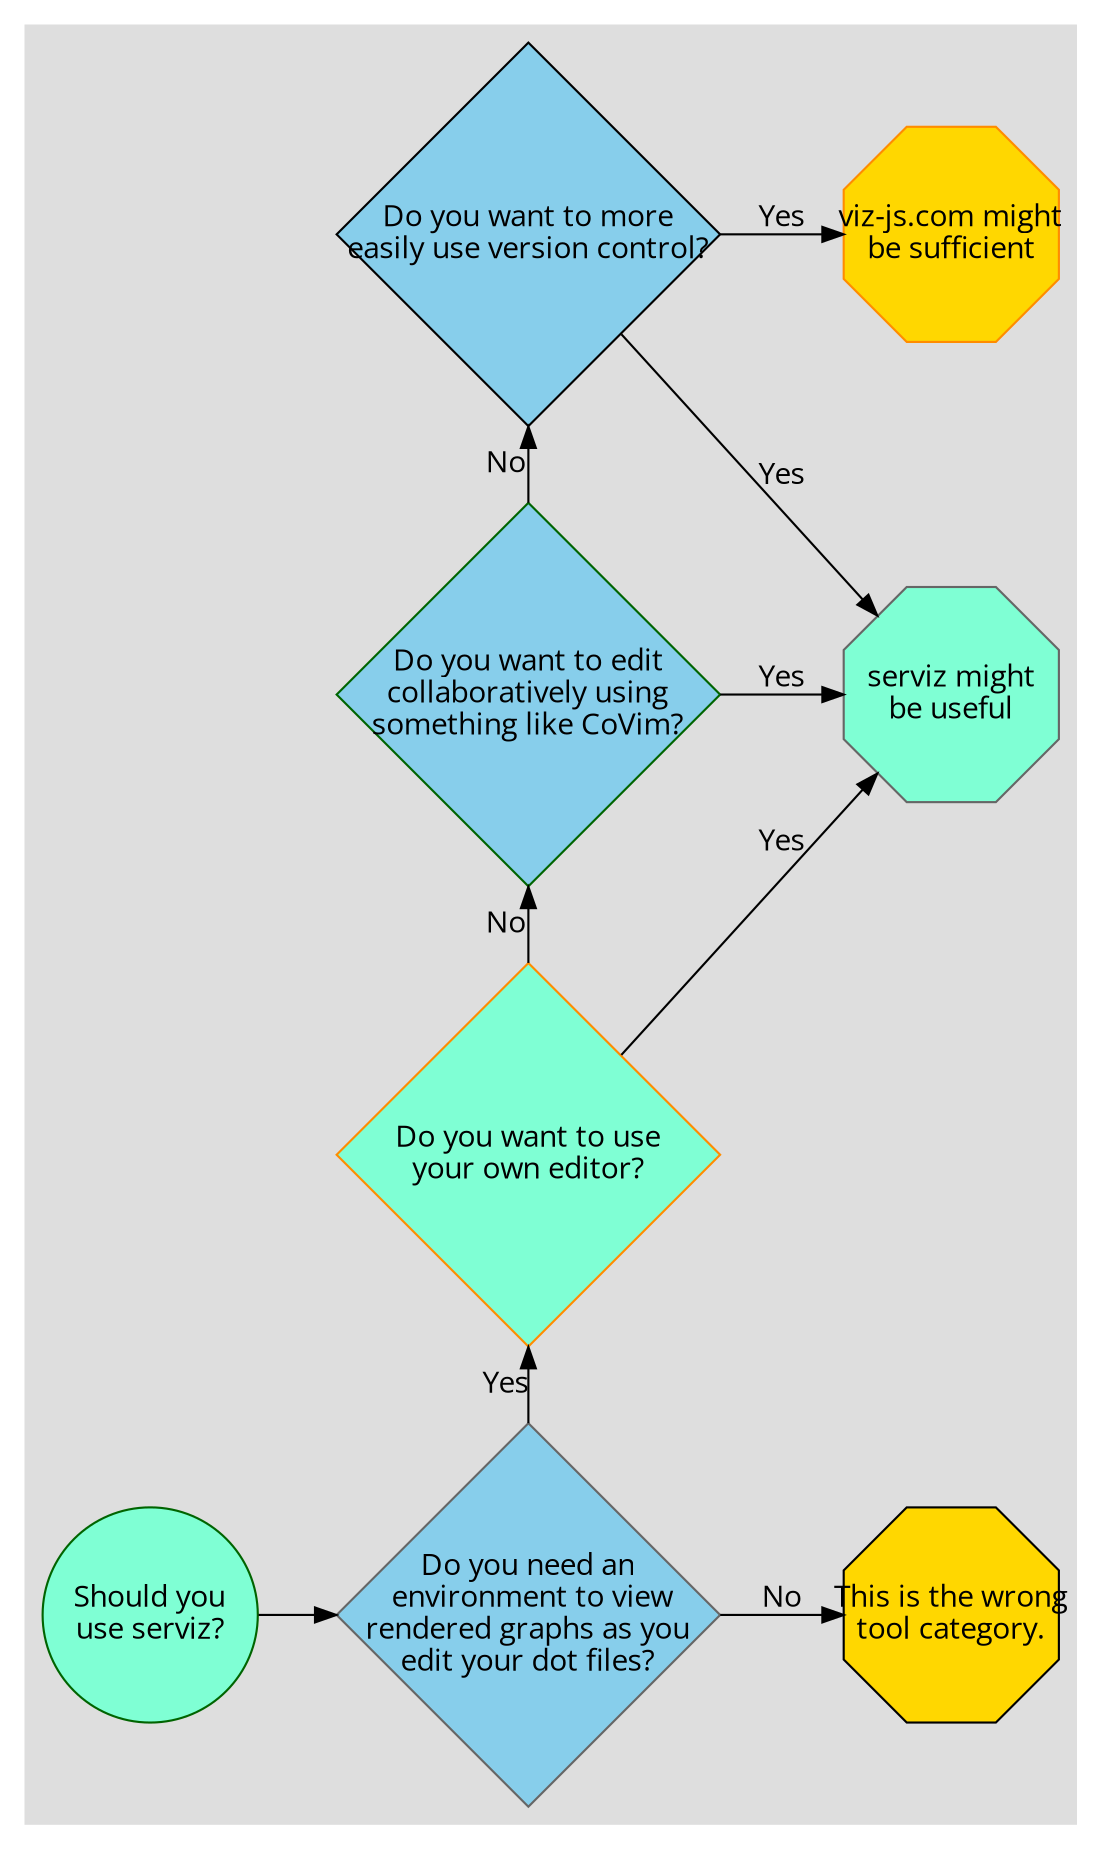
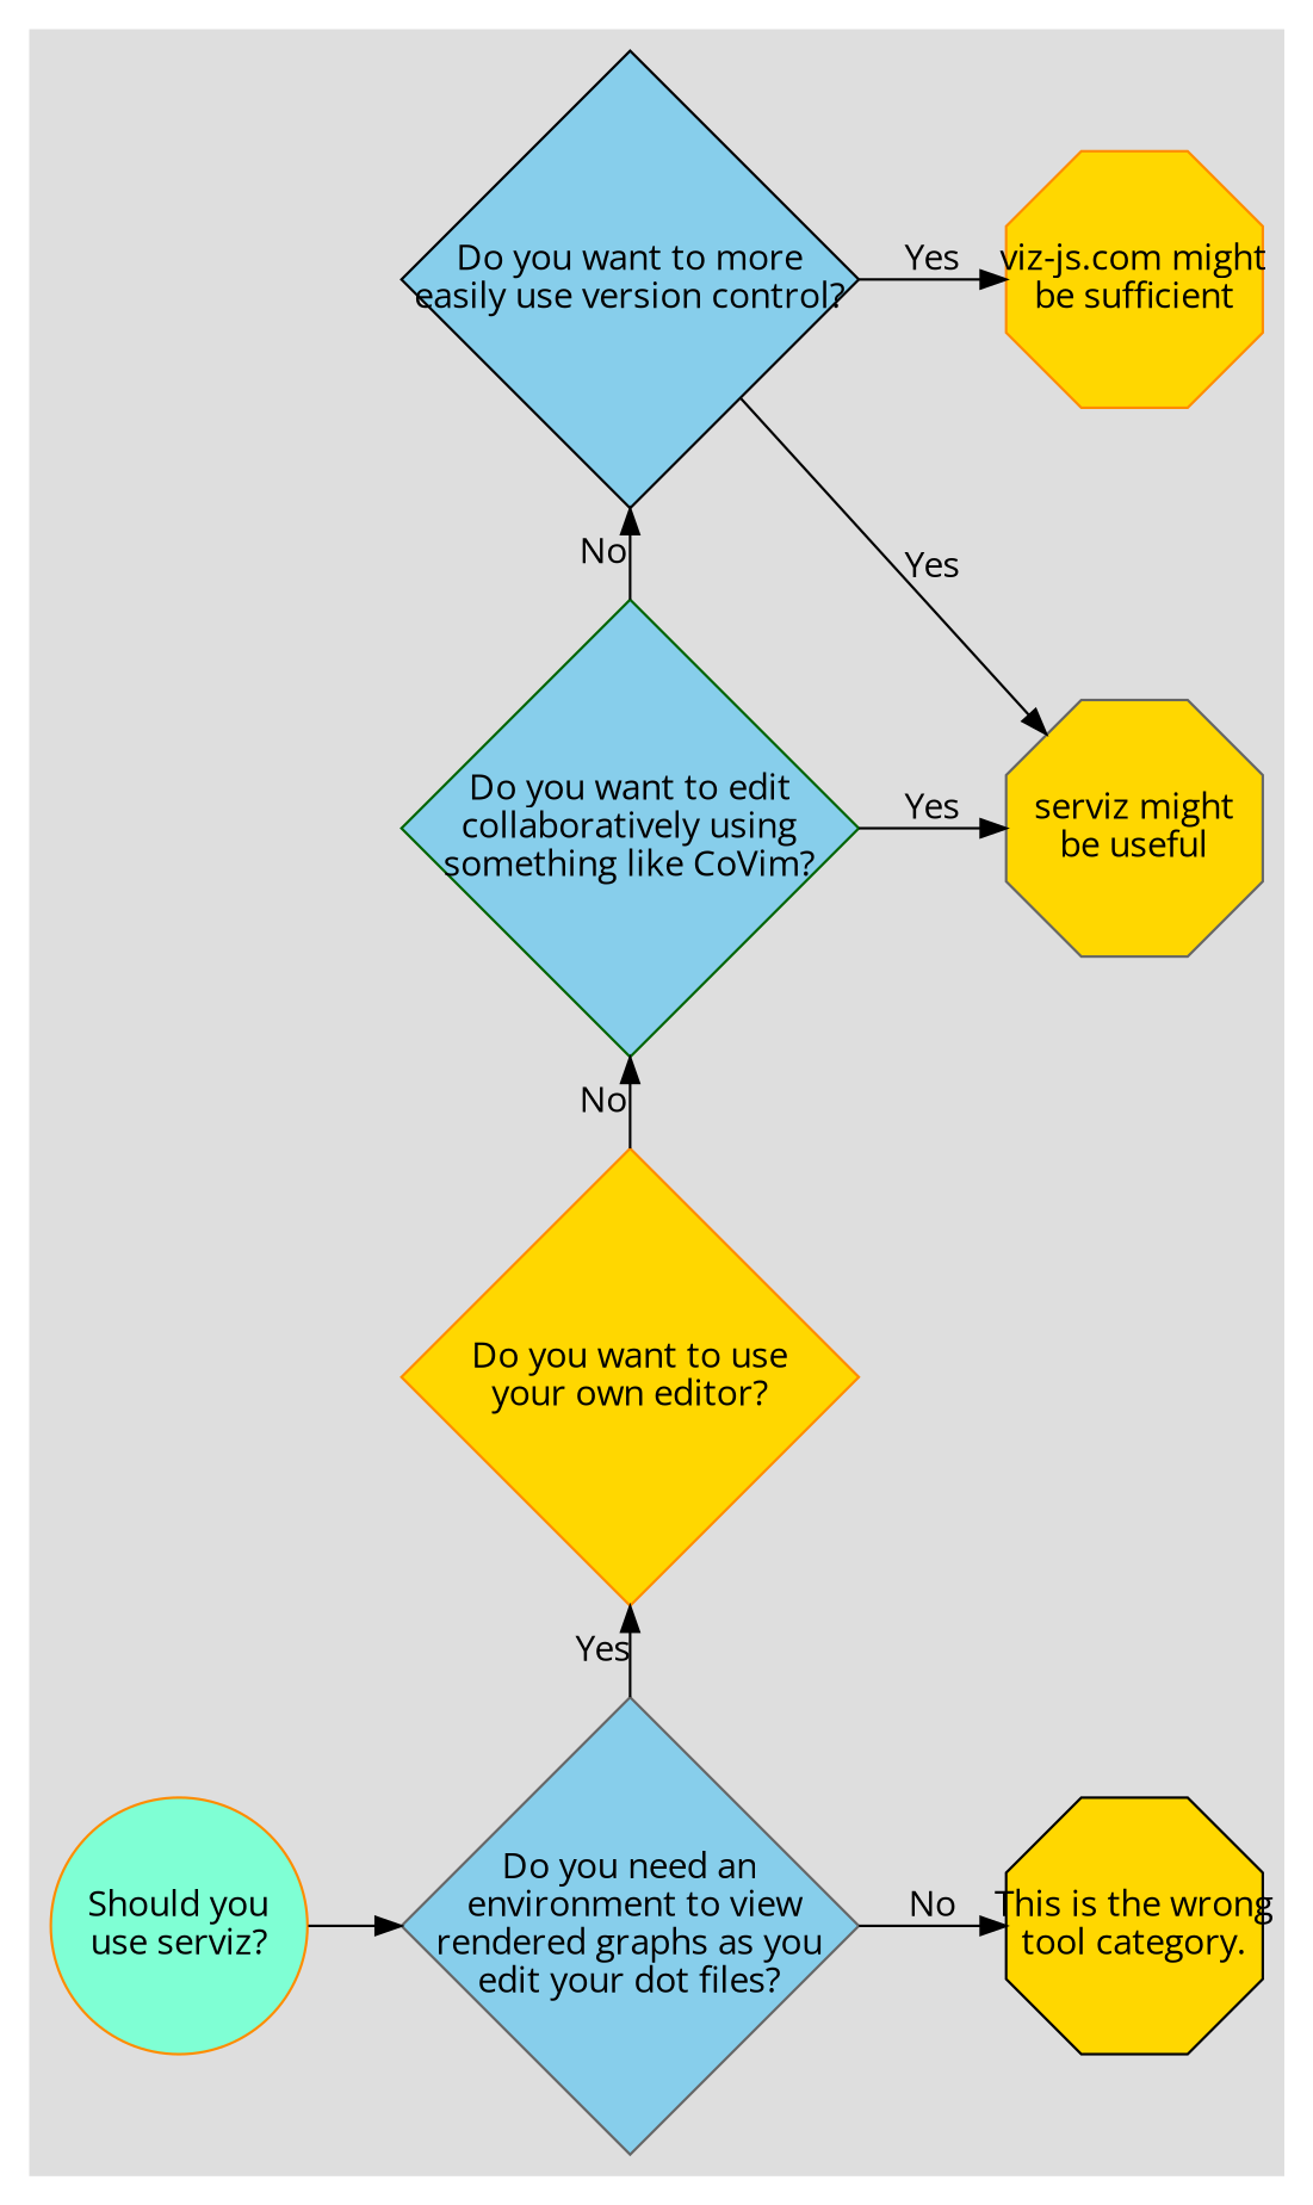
  digraph {
    fontname="Open Sans"
    rankdir=LR
    node [color=black fillcolor=gold fixedsize=true fontname="Open Sans" regular=true shape=diamond style=filled]
    edge [fontname="Open Sans"]
    n1 [label="This is the wrong\ntool category." shape=octagon width=1.4]
-   n2 [color=gray40 fillcolor=aquamarine label="serviz might\nbe useful" shape=octagon width=1.4]
+   n2 [color=gray40 label="serviz might\nbe useful" shape=octagon width=1.4]
    n3 [color=darkorange label="viz-js.com might\nbe sufficient" shape=octagon width=1.4]
    n4 [color=gray40 fillcolor=skyblue label="Do you need an\n environment to view\nrendered graphs as you\nedit your dot files?" width=2.5]
-   n5 [color=darkorange fillcolor=aquamarine label="Do you want to use\nyour own editor?" width=2.5]
+   n5 [color=darkorange label="Do you want to use\nyour own editor?" width=2.5]
    n6 [color=darkgreen fillcolor=skyblue label="Do you want to edit\ncollaboratively using\nsomething like CoVim?" width=2.5]
    n7 [fillcolor=skyblue label="Do you want to more\neasily use version control?" width=2.5]
-   n8 [color=darkgreen fillcolor=aquamarine label="Should you\nuse serviz?" shape=circle width=1.4 regular=""]
+   n8 [color=darkorange fillcolor=aquamarine label="Should you\nuse serviz?" shape=circle width=1.4 regular=""]
    subgraph cluster_1 {
      color="#dedede"
      style=filled
      n8
      subgraph sub_2 {
        color="#dedede"
        rank=same
        style=filled
        n1
        n2
        n3
      }
      subgraph sub_3 {
        color="#dedede"
        rank=same
        style=filled
        n4
        n5
        n6
        n7
      }
    }
    n4 -> n1 [label=No]
    n4 -> n5 [label=Yes]
-   n5 -> n2 [label=Yes]
    n5 -> n6 [label=No]
    n6 -> n2 [label=Yes]
    n6 -> n7 [label=No]
    n7 -> n2 [label=Yes]
    n7 -> n3 [label=Yes]
    n8 -> n4
  }
